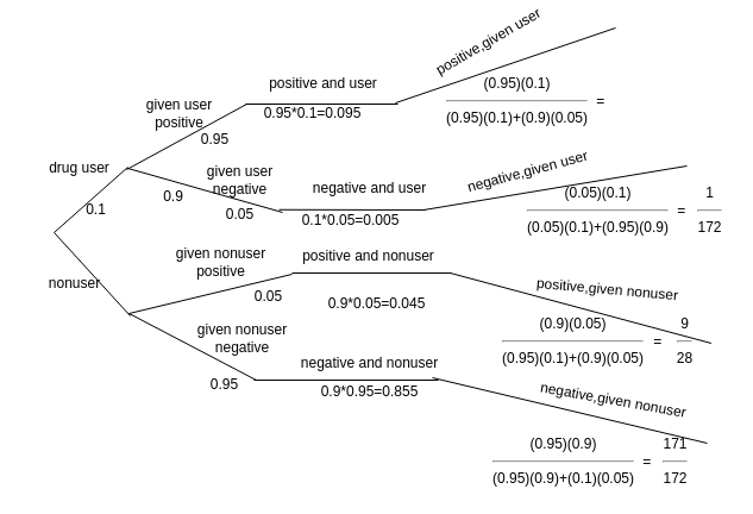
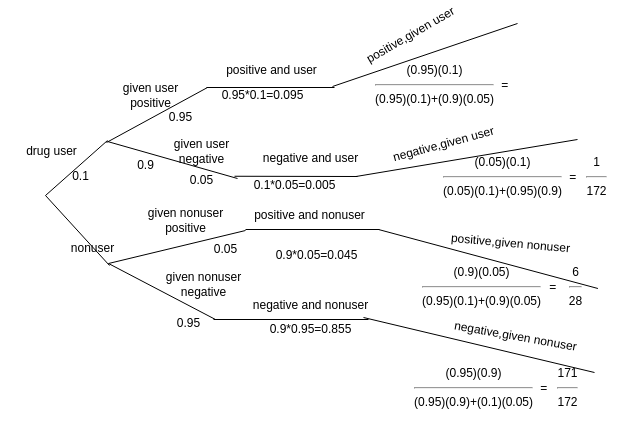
  <mxCell id="0" />
  <mxCell id="1" parent="0" />
  <mxCell id="2" value="" style="endArrow=none;html=1;" edge="1" parent="1"><mxGeometry width="50" height="50" relative="1" as="geometry"><mxPoint x="45" y="192" as="sourcePoint" /><mxPoint x="107" y="137" as="targetPoint" /></mxGeometry></mxCell>
  <mxCell id="3" value="" style="endArrow=none;html=1;" edge="1" parent="1"><mxGeometry width="50" height="50" relative="1" as="geometry"><mxPoint x="109" y="262" as="sourcePoint" /><mxPoint x="45" y="192" as="targetPoint" /></mxGeometry></mxCell>
- <mxCell id="4" value="nonuser" style="text;html=1;align=center;verticalAlign=middle;resizable=0;points=[];autosize=1;" vertex="1" parent="1"><mxGeometry x="35" y="226" width="53" height="18" as="geometry" /></mxCell>
- <mxCell id="5" value="drug user" style="text;html=1;align=center;verticalAlign=middle;resizable=0;points=[];autosize=1;" vertex="1" parent="1"><mxGeometry x="35" y="129" width="61" height="18" as="geometry" /></mxCell>
+ <mxCell id="4" value="nonuser" style="text;html=1;align=center;verticalAlign=middle;resizable=0;points=[];autosize=1;" vertex="1" parent="1"><mxGeometry x="65" y="236" width="53" height="18" as="geometry" /></mxCell>
+ <mxCell id="5" value="drug user" style="text;html=1;align=center;verticalAlign=middle;resizable=0;points=[];autosize=1;" vertex="1" parent="1"><mxGeometry x="20" y="139" width="61" height="18" as="geometry" /></mxCell>
  <mxCell id="6" value="0.1" style="text;html=1;align=center;verticalAlign=middle;resizable=0;points=[];autosize=1;" vertex="1" parent="1"><mxGeometry x="66" y="164" width="27" height="18" as="geometry" /></mxCell>
  <mxCell id="7" value="0.9" style="text;html=1;align=center;verticalAlign=middle;resizable=0;points=[];autosize=1;" vertex="1" parent="1"><mxGeometry x="131" y="153" width="27" height="18" as="geometry" /></mxCell>
  <mxCell id="8" value="" style="endArrow=none;html=1;" edge="1" parent="1"><mxGeometry width="50" height="50" relative="1" as="geometry"><mxPoint x="106" y="139" as="sourcePoint" /><mxPoint x="207" y="84" as="targetPoint" /></mxGeometry></mxCell>
  <mxCell id="9" value="" style="endArrow=none;html=1;" edge="1" parent="1"><mxGeometry width="50" height="50" relative="1" as="geometry"><mxPoint x="215" y="316" as="sourcePoint" /><mxPoint x="108" y="260" as="targetPoint" /></mxGeometry></mxCell>
  <mxCell id="10" value="" style="endArrow=none;html=1;" edge="1" parent="1"><mxGeometry width="50" height="50" relative="1" as="geometry"><mxPoint x="245" y="227" as="sourcePoint" /><mxPoint x="108" y="260" as="targetPoint" /></mxGeometry></mxCell>
  <mxCell id="11" value="" style="endArrow=none;html=1;" edge="1" parent="1"><mxGeometry width="50" height="50" relative="1" as="geometry"><mxPoint x="107" y="138" as="sourcePoint" /><mxPoint x="237" y="175" as="targetPoint" /></mxGeometry></mxCell>
  <mxCell id="12" value="given user&lt;br&gt;positive" style="text;html=1;align=center;verticalAlign=middle;resizable=0;points=[];autosize=1;" vertex="1" parent="1"><mxGeometry x="117" y="76" width="65" height="32" as="geometry" /></mxCell>
  <mxCell id="13" value="given user&lt;br&gt;negative" style="text;html=1;align=center;verticalAlign=middle;resizable=0;points=[];autosize=1;" vertex="1" parent="1"><mxGeometry x="168" y="132" width="65" height="32" as="geometry" /></mxCell>
  <mxCell id="14" value="0.95" style="text;html=1;align=center;verticalAlign=middle;resizable=0;points=[];autosize=1;" vertex="1" parent="1"><mxGeometry x="163" y="105" width="33" height="18" as="geometry" /></mxCell>
  <mxCell id="15" value="0.05" style="text;html=1;align=center;verticalAlign=middle;resizable=0;points=[];autosize=1;" vertex="1" parent="1"><mxGeometry x="184" y="168" width="33" height="18" as="geometry" /></mxCell>
  <mxCell id="16" value="given nonuser&lt;br&gt;negative" style="text;html=1;align=center;verticalAlign=middle;resizable=0;points=[];autosize=1;" vertex="1" parent="1"><mxGeometry x="160" y="265" width="85" height="32" as="geometry" /></mxCell>
  <mxCell id="17" value="0.95" style="text;html=1;align=center;verticalAlign=middle;resizable=0;points=[];autosize=1;" vertex="1" parent="1"><mxGeometry x="171" y="311" width="33" height="18" as="geometry" /></mxCell>
  <mxCell id="18" value="0.05" style="text;html=1;align=center;verticalAlign=middle;resizable=0;points=[];autosize=1;" vertex="1" parent="1"><mxGeometry x="208" y="237" width="33" height="18" as="geometry" /></mxCell>
  <mxCell id="19" value="given nonuser&lt;br&gt;positive" style="text;html=1;align=center;verticalAlign=middle;resizable=0;points=[];autosize=1;" vertex="1" parent="1"><mxGeometry x="142" y="201" width="85" height="32" as="geometry" /></mxCell>
  <mxCell id="20" value="" style="endArrow=none;html=1;" edge="1" parent="1"><mxGeometry width="50" height="50" relative="1" as="geometry"><mxPoint x="206" y="84" as="sourcePoint" /><mxPoint x="334" y="84" as="targetPoint" /></mxGeometry></mxCell>
  <mxCell id="21" value="positive and user" style="text;html=1;align=center;verticalAlign=middle;resizable=0;points=[];autosize=1;" vertex="1" parent="1"><mxGeometry x="220" y="58" width="101" height="18" as="geometry" /></mxCell>
  <mxCell id="22" value="0.95*0.1=0.095" style="text;html=1;align=center;verticalAlign=middle;resizable=0;points=[];autosize=1;" vertex="1" parent="1"><mxGeometry x="216" y="83" width="92" height="18" as="geometry" /></mxCell>
  <mxCell id="23" value="" style="endArrow=none;html=1;" edge="1" parent="1"><mxGeometry width="50" height="50" relative="1" as="geometry"><mxPoint x="234" y="172.76" as="sourcePoint" /><mxPoint x="357" y="173" as="targetPoint" /></mxGeometry></mxCell>
  <mxCell id="24" value="" style="endArrow=none;html=1;" edge="1" parent="1"><mxGeometry width="50" height="50" relative="1" as="geometry"><mxPoint x="245" y="226" as="sourcePoint" /><mxPoint x="379" y="226" as="targetPoint" /></mxGeometry></mxCell>
  <mxCell id="25" value="" style="endArrow=none;html=1;" edge="1" parent="1"><mxGeometry width="50" height="50" relative="1" as="geometry"><mxPoint x="213" y="316" as="sourcePoint" /><mxPoint x="368" y="316" as="targetPoint" /></mxGeometry></mxCell>
  <mxCell id="26" value="negative and user" style="text;html=1;align=center;verticalAlign=middle;resizable=0;points=[];autosize=1;" vertex="1" parent="1"><mxGeometry x="257" y="146" width="105" height="18" as="geometry" /></mxCell>
  <mxCell id="27" value="0.1*0.05=0.005" style="text;html=1;align=center;verticalAlign=middle;resizable=0;points=[];autosize=1;" vertex="1" parent="1"><mxGeometry x="248" y="173" width="92" height="18" as="geometry" /></mxCell>
  <mxCell id="28" value="positive and nonuser" style="text;html=1;align=center;verticalAlign=middle;resizable=0;points=[];autosize=1;" vertex="1" parent="1"><mxGeometry x="248" y="203" width="121" height="18" as="geometry" /></mxCell>
  <mxCell id="29" value="0.9*0.05=0.045" style="text;html=1;align=center;verticalAlign=middle;resizable=0;points=[];autosize=1;" vertex="1" parent="1"><mxGeometry x="269.5" y="243" width="92" height="18" as="geometry" /></mxCell>
  <mxCell id="30" value="negative and nonuser" style="text;html=1;align=center;verticalAlign=middle;resizable=0;points=[];autosize=1;" vertex="1" parent="1"><mxGeometry x="247" y="293" width="125" height="18" as="geometry" /></mxCell>
  <mxCell id="31" value="0.9*0.95=0.855" style="text;html=1;align=center;verticalAlign=middle;resizable=0;points=[];autosize=1;" vertex="1" parent="1"><mxGeometry x="263.5" y="317" width="92" height="18" as="geometry" /></mxCell>
  <mxCell id="32" value="positive,given user" style="text;html=1;align=center;verticalAlign=middle;resizable=0;points=[];autosize=1;rotation=-30;" vertex="1" parent="1"><mxGeometry x="355.5" y="23" width="109" height="18" as="geometry" /></mxCell>
  <mxCell id="33" value="(0.95)(0.1)&lt;hr&gt;(0.95)(0.1)+(0.9)(0.05)" style="text;html=1;align=center;verticalAlign=middle;resizable=0;points=[];autosize=1;" vertex="1" parent="1"><mxGeometry x="369" y="58" width="129" height="46" as="geometry" /></mxCell>
  <mxCell id="34" value="=&amp;nbsp;" style="text;html=1;align=center;verticalAlign=middle;resizable=0;points=[];autosize=1;" vertex="1" parent="1"><mxGeometry x="496" y="73" width="20" height="18" as="geometry" /></mxCell>
  <mxCell id="35" value="(0.05)(0.1)&lt;hr&gt;(0.05)(0.1)+(0.95)(0.9)" style="text;html=1;align=center;verticalAlign=middle;resizable=0;points=[];autosize=1;" vertex="1" parent="1"><mxGeometry x="437" y="150" width="129" height="46" as="geometry" /></mxCell>
  <mxCell id="36" value="=&amp;nbsp;" style="text;html=1;align=center;verticalAlign=middle;resizable=0;points=[];autosize=1;" vertex="1" parent="1"><mxGeometry x="564" y="165" width="20" height="18" as="geometry" /></mxCell>
  <mxCell id="37" value="1&lt;hr&gt;172" style="text;html=1;align=center;verticalAlign=middle;resizable=0;points=[];autosize=1;" vertex="1" parent="1"><mxGeometry x="581" y="150" width="30" height="46" as="geometry" /></mxCell>
  <mxCell id="38" value="(0.95)(0.9)&lt;hr&gt;(0.95)(0.9)+(0.1)(0.05)" style="text;html=1;align=center;verticalAlign=middle;resizable=0;points=[];autosize=1;" vertex="1" parent="1"><mxGeometry x="408" y="361" width="129" height="46" as="geometry" /></mxCell>
  <mxCell id="39" value="=&amp;nbsp;" style="text;html=1;align=center;verticalAlign=middle;resizable=0;points=[];autosize=1;" vertex="1" parent="1"><mxGeometry x="535" y="376" width="20" height="18" as="geometry" /></mxCell>
  <mxCell id="40" value="171&lt;hr&gt;172" style="text;html=1;align=center;verticalAlign=middle;resizable=0;points=[];autosize=1;" vertex="1" parent="1"><mxGeometry x="552" y="361" width="30" height="46" as="geometry" /></mxCell>
  <mxCell id="41" value="" style="endArrow=none;html=1;" edge="1" parent="1"><mxGeometry width="50" height="50" relative="1" as="geometry"><mxPoint x="332" y="83" as="sourcePoint" /><mxPoint x="517" y="20" as="targetPoint" /></mxGeometry></mxCell>
  <mxCell id="42" value="" style="endArrow=none;html=1;" edge="1" parent="1"><mxGeometry width="50" height="50" relative="1" as="geometry"><mxPoint x="355.5" y="173" as="sourcePoint" /><mxPoint x="577" y="136" as="targetPoint" /></mxGeometry></mxCell>
  <mxCell id="43" value="negative,given user" style="text;html=1;align=center;verticalAlign=middle;resizable=0;points=[];autosize=1;rotation=-15;" vertex="1" parent="1"><mxGeometry x="386" y="132" width="114" height="18" as="geometry" /></mxCell>
  <mxCell id="44" value="" style="endArrow=none;html=1;" edge="1" parent="1"><mxGeometry width="50" height="50" relative="1" as="geometry"><mxPoint x="594" y="369" as="sourcePoint" /><mxPoint x="363" y="314" as="targetPoint" /></mxGeometry></mxCell>
  <mxCell id="45" value="" style="endArrow=none;html=1;" edge="1" parent="1"><mxGeometry width="50" height="50" relative="1" as="geometry"><mxPoint x="597.429" y="285" as="sourcePoint" /><mxPoint x="378" y="226" as="targetPoint" /></mxGeometry></mxCell>
  <mxCell id="46" value="positive,given nonuser" style="text;html=1;align=center;verticalAlign=middle;resizable=0;points=[];autosize=1;rotation=5;" vertex="1" parent="1"><mxGeometry x="445" y="231" width="129" height="18" as="geometry" /></mxCell>
  <mxCell id="47" value="(0.9)(0.05)&lt;hr&gt;(0.95)(0.1)+(0.9)(0.05)" style="text;html=1;align=center;verticalAlign=middle;resizable=0;points=[];autosize=1;" vertex="1" parent="1"><mxGeometry x="416.5" y="260" width="129" height="46" as="geometry" /></mxCell>
  <mxCell id="48" value="=&amp;nbsp;" style="text;html=1;align=center;verticalAlign=middle;resizable=0;points=[];autosize=1;" vertex="1" parent="1"><mxGeometry x="543.5" y="275" width="20" height="18" as="geometry" /></mxCell>
- <mxCell id="49" value="9&lt;hr&gt;28" style="text;html=1;align=center;verticalAlign=middle;resizable=0;points=[];autosize=1;" vertex="1" parent="1"><mxGeometry x="563.5" y="260" width="23" height="46" as="geometry" /></mxCell>
+ <mxCell id="49" value="6&lt;hr&gt;28" style="text;html=1;align=center;verticalAlign=middle;resizable=0;points=[];autosize=1;" vertex="1" parent="1"><mxGeometry x="563.5" y="260" width="23" height="46" as="geometry" /></mxCell>
  <mxCell id="50" value="negative,given nonuser" style="text;html=1;align=center;verticalAlign=middle;resizable=0;points=[];autosize=1;rotation=10;" vertex="1" parent="1"><mxGeometry x="448" y="324" width="134" height="18" as="geometry" /></mxCell>
